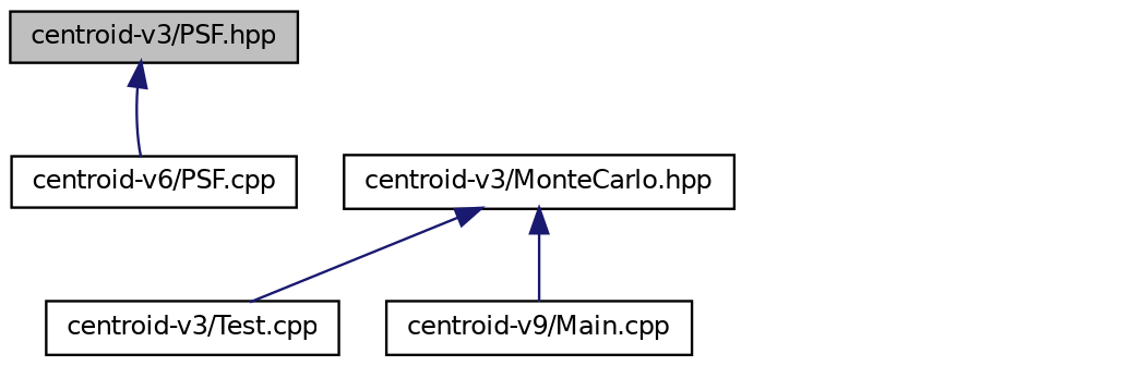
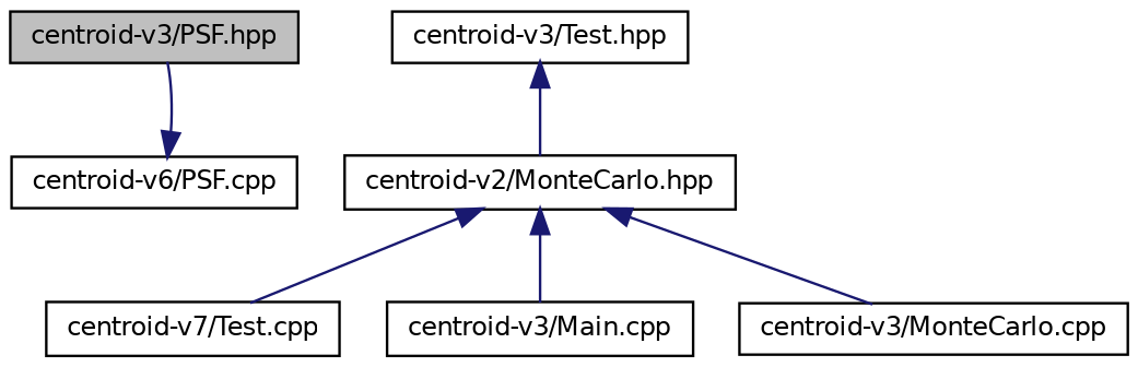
  digraph {
    node [color=black fillcolor=white fontname=Helvetica fontsize=10 shape=record style=filled]
    edge [color=midnightblue dir=back fontname=Helvetica fontsize=10 labelfontname=Helvetica labelfontsize=10 style=solid]
    n1 [fillcolor=grey75 fontcolor=black height=0.2 label="centroid-v3/PSF.hpp" width=0.4]
    n2 [height=0.2 label="centroid-v6/PSF.cpp" width=0.4]
-   n4 [height=0.2 label="centroid-v3/MonteCarlo.hpp" width=0.4]
-   n5 [height=0.2 label="centroid-v3/Test.cpp" width=0.4]
-   n6 [height=0.2 label="centroid-v9/Main.cpp" width=0.4]
-   n1 -> n2
+   n3 [height=0.2 label="centroid-v3/Test.hpp" width=0.4]
+   n4 [height=0.2 label="centroid-v2/MonteCarlo.hpp" width=0.4]
+   n5 [height=0.2 label="centroid-v7/Test.cpp" width=0.4]
+   n6 [height=0.2 label="centroid-v3/Main.cpp" width=0.4]
+   n7 [height=0.2 label="centroid-v3/MonteCarlo.cpp" width=0.4]
+   n2 -> n1
+   n3 -> n4
    n4 -> n5
    n4 -> n6
+   n4 -> n7
  }
